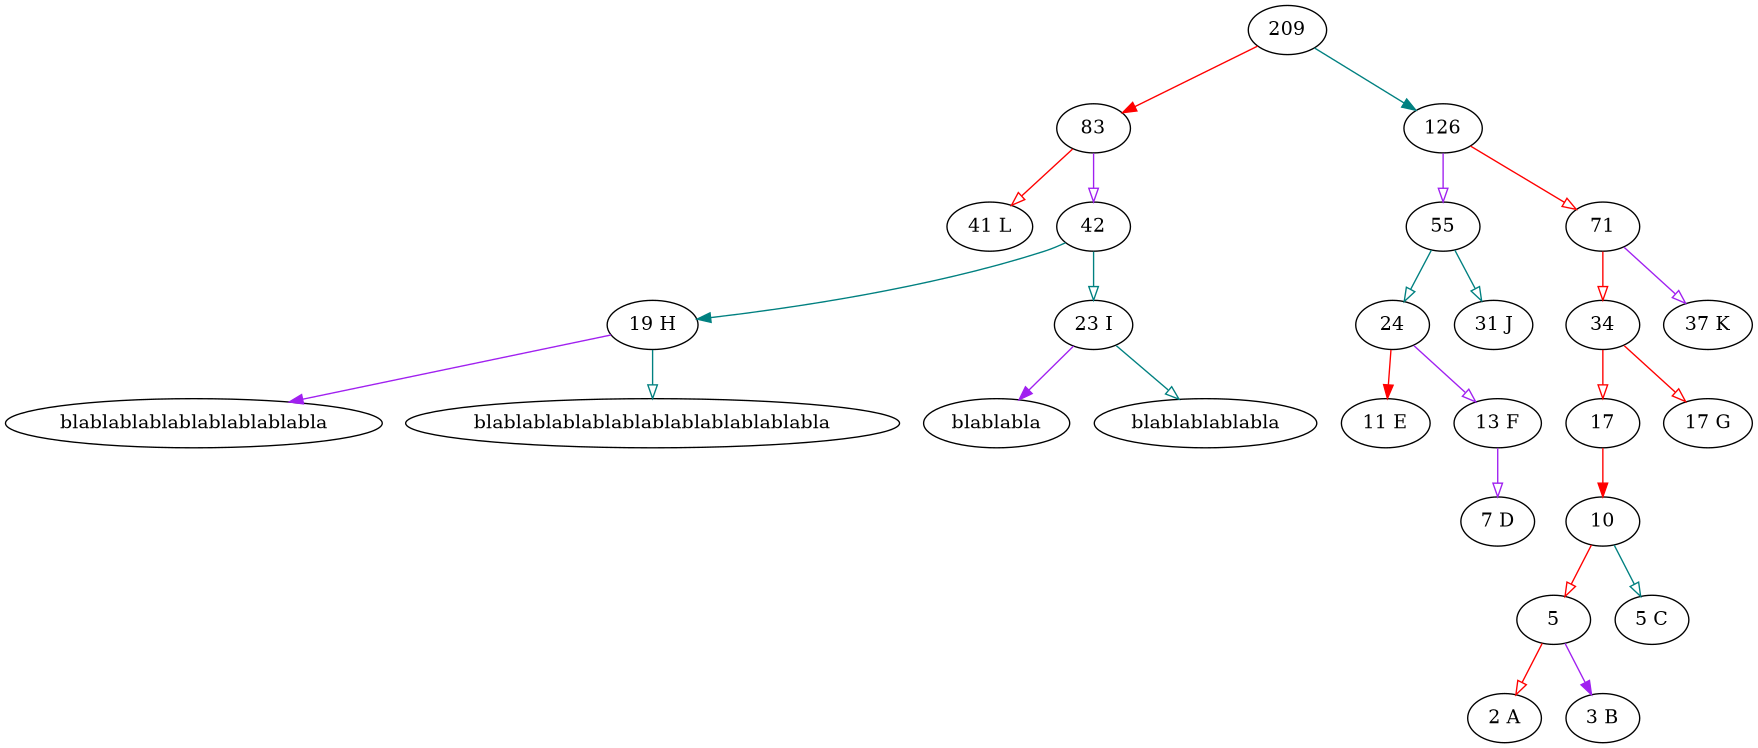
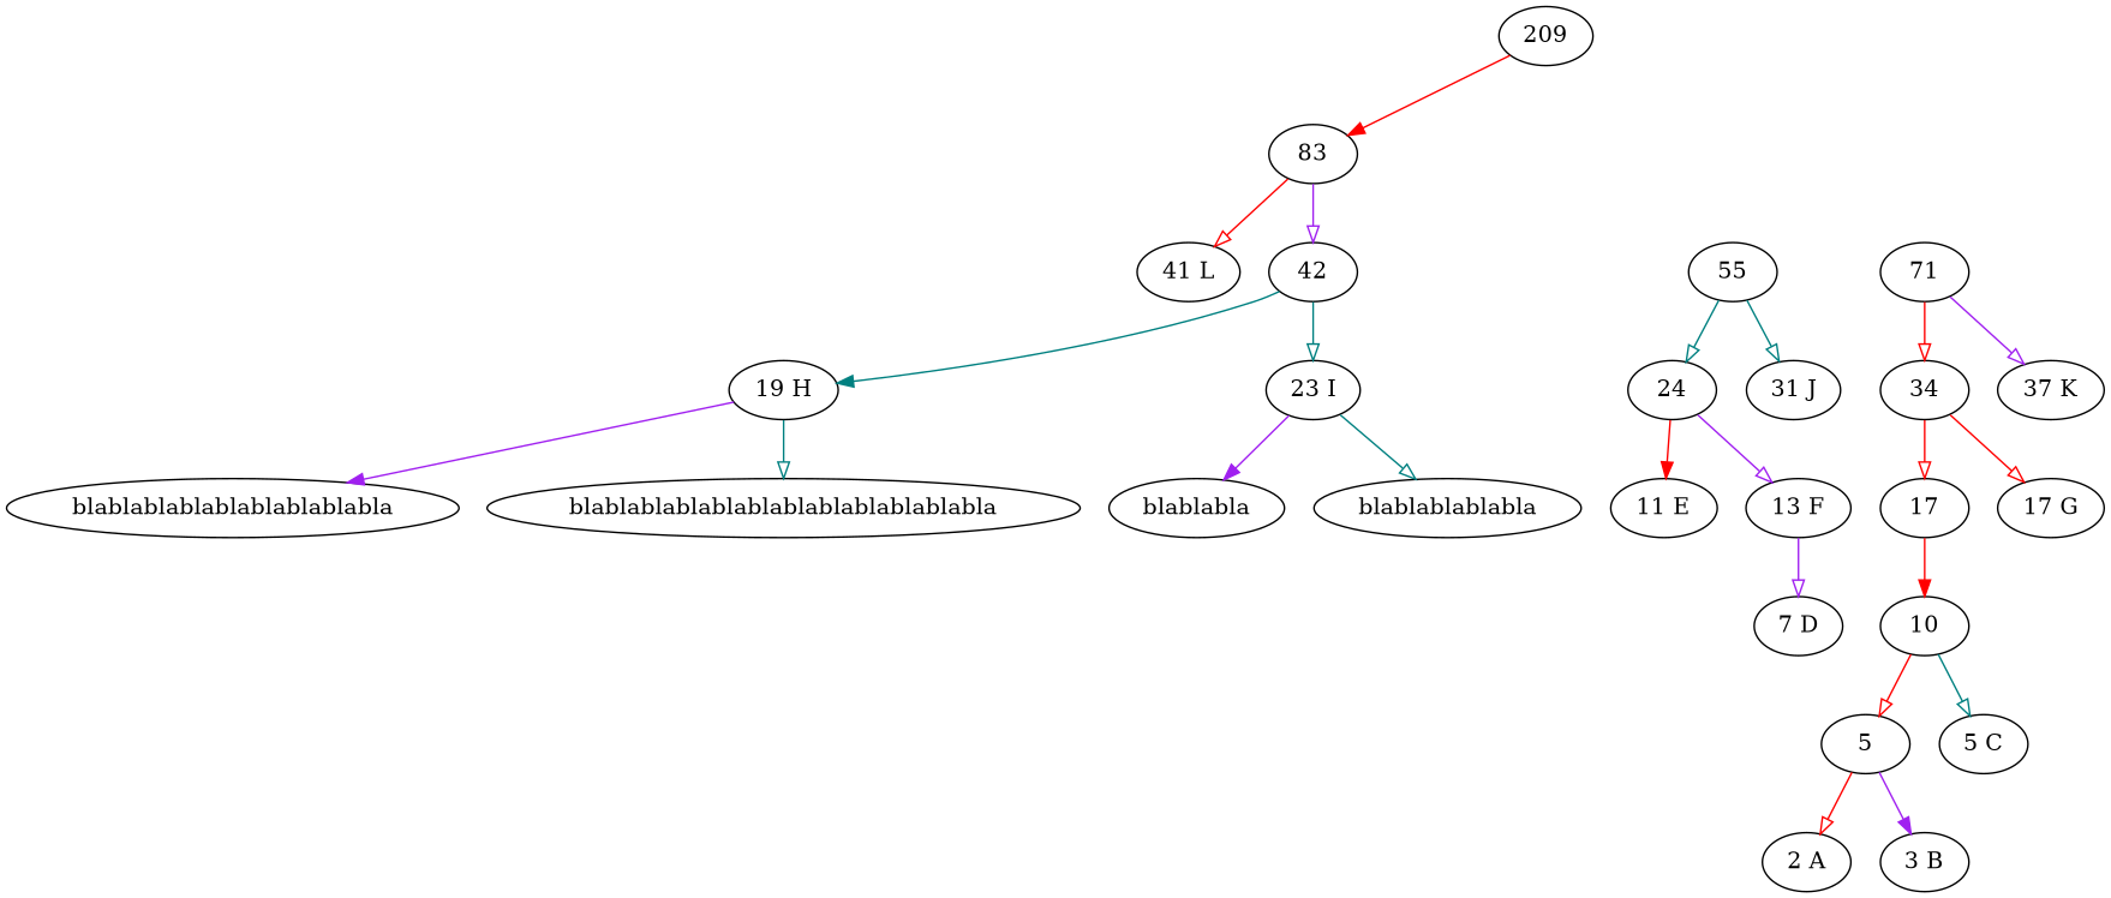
  digraph {
    edge [arrowhead=onormal color=red]
    209
    83
-   126
    "41 L"
    42
    55
    71
    "19 H"
    "23 I"
    24
    "31 J"
    34
    "37 K"
    blablablablablablablablabla
    blablablablablablablablablablablabla
    blablabla
    blablablablabla
    "11 E"
    "13 F"
    17
    "17 G"
    "7 D"
    10
    5
    "5 C"
    "2 A"
    "3 B"
    209 -> 83 [arrowhead=normal]
-   209 -> 126 [arrowhead=normal color=teal]
    83 -> "41 L"
    83 -> 42 [color=purple]
-   126 -> 55 [color=purple]
-   126 -> 71
    42 -> "19 H" [arrowhead=normal color=teal]
    42 -> "23 I" [color=teal]
    55 -> 24 [color=teal]
    55 -> "31 J" [color=teal]
    71 -> 34
    71 -> "37 K" [color=purple]
    "19 H" -> blablablablablablablablabla [arrowhead=normal color=purple]
    "19 H" -> blablablablablablablablablablablabla [color=teal]
    "23 I" -> blablabla [arrowhead=normal color=purple]
    "23 I" -> blablablablabla [color=teal]
    24 -> "11 E" [arrowhead=normal]
    24 -> "13 F" [color=purple]
    34 -> 17
    34 -> "17 G"
    "13 F" -> "7 D" [color=purple]
    17 -> 10 [arrowhead=normal]
    10 -> 5
    10 -> "5 C" [color=teal]
    5 -> "2 A"
    5 -> "3 B" [arrowhead=normal color=purple]
  }
